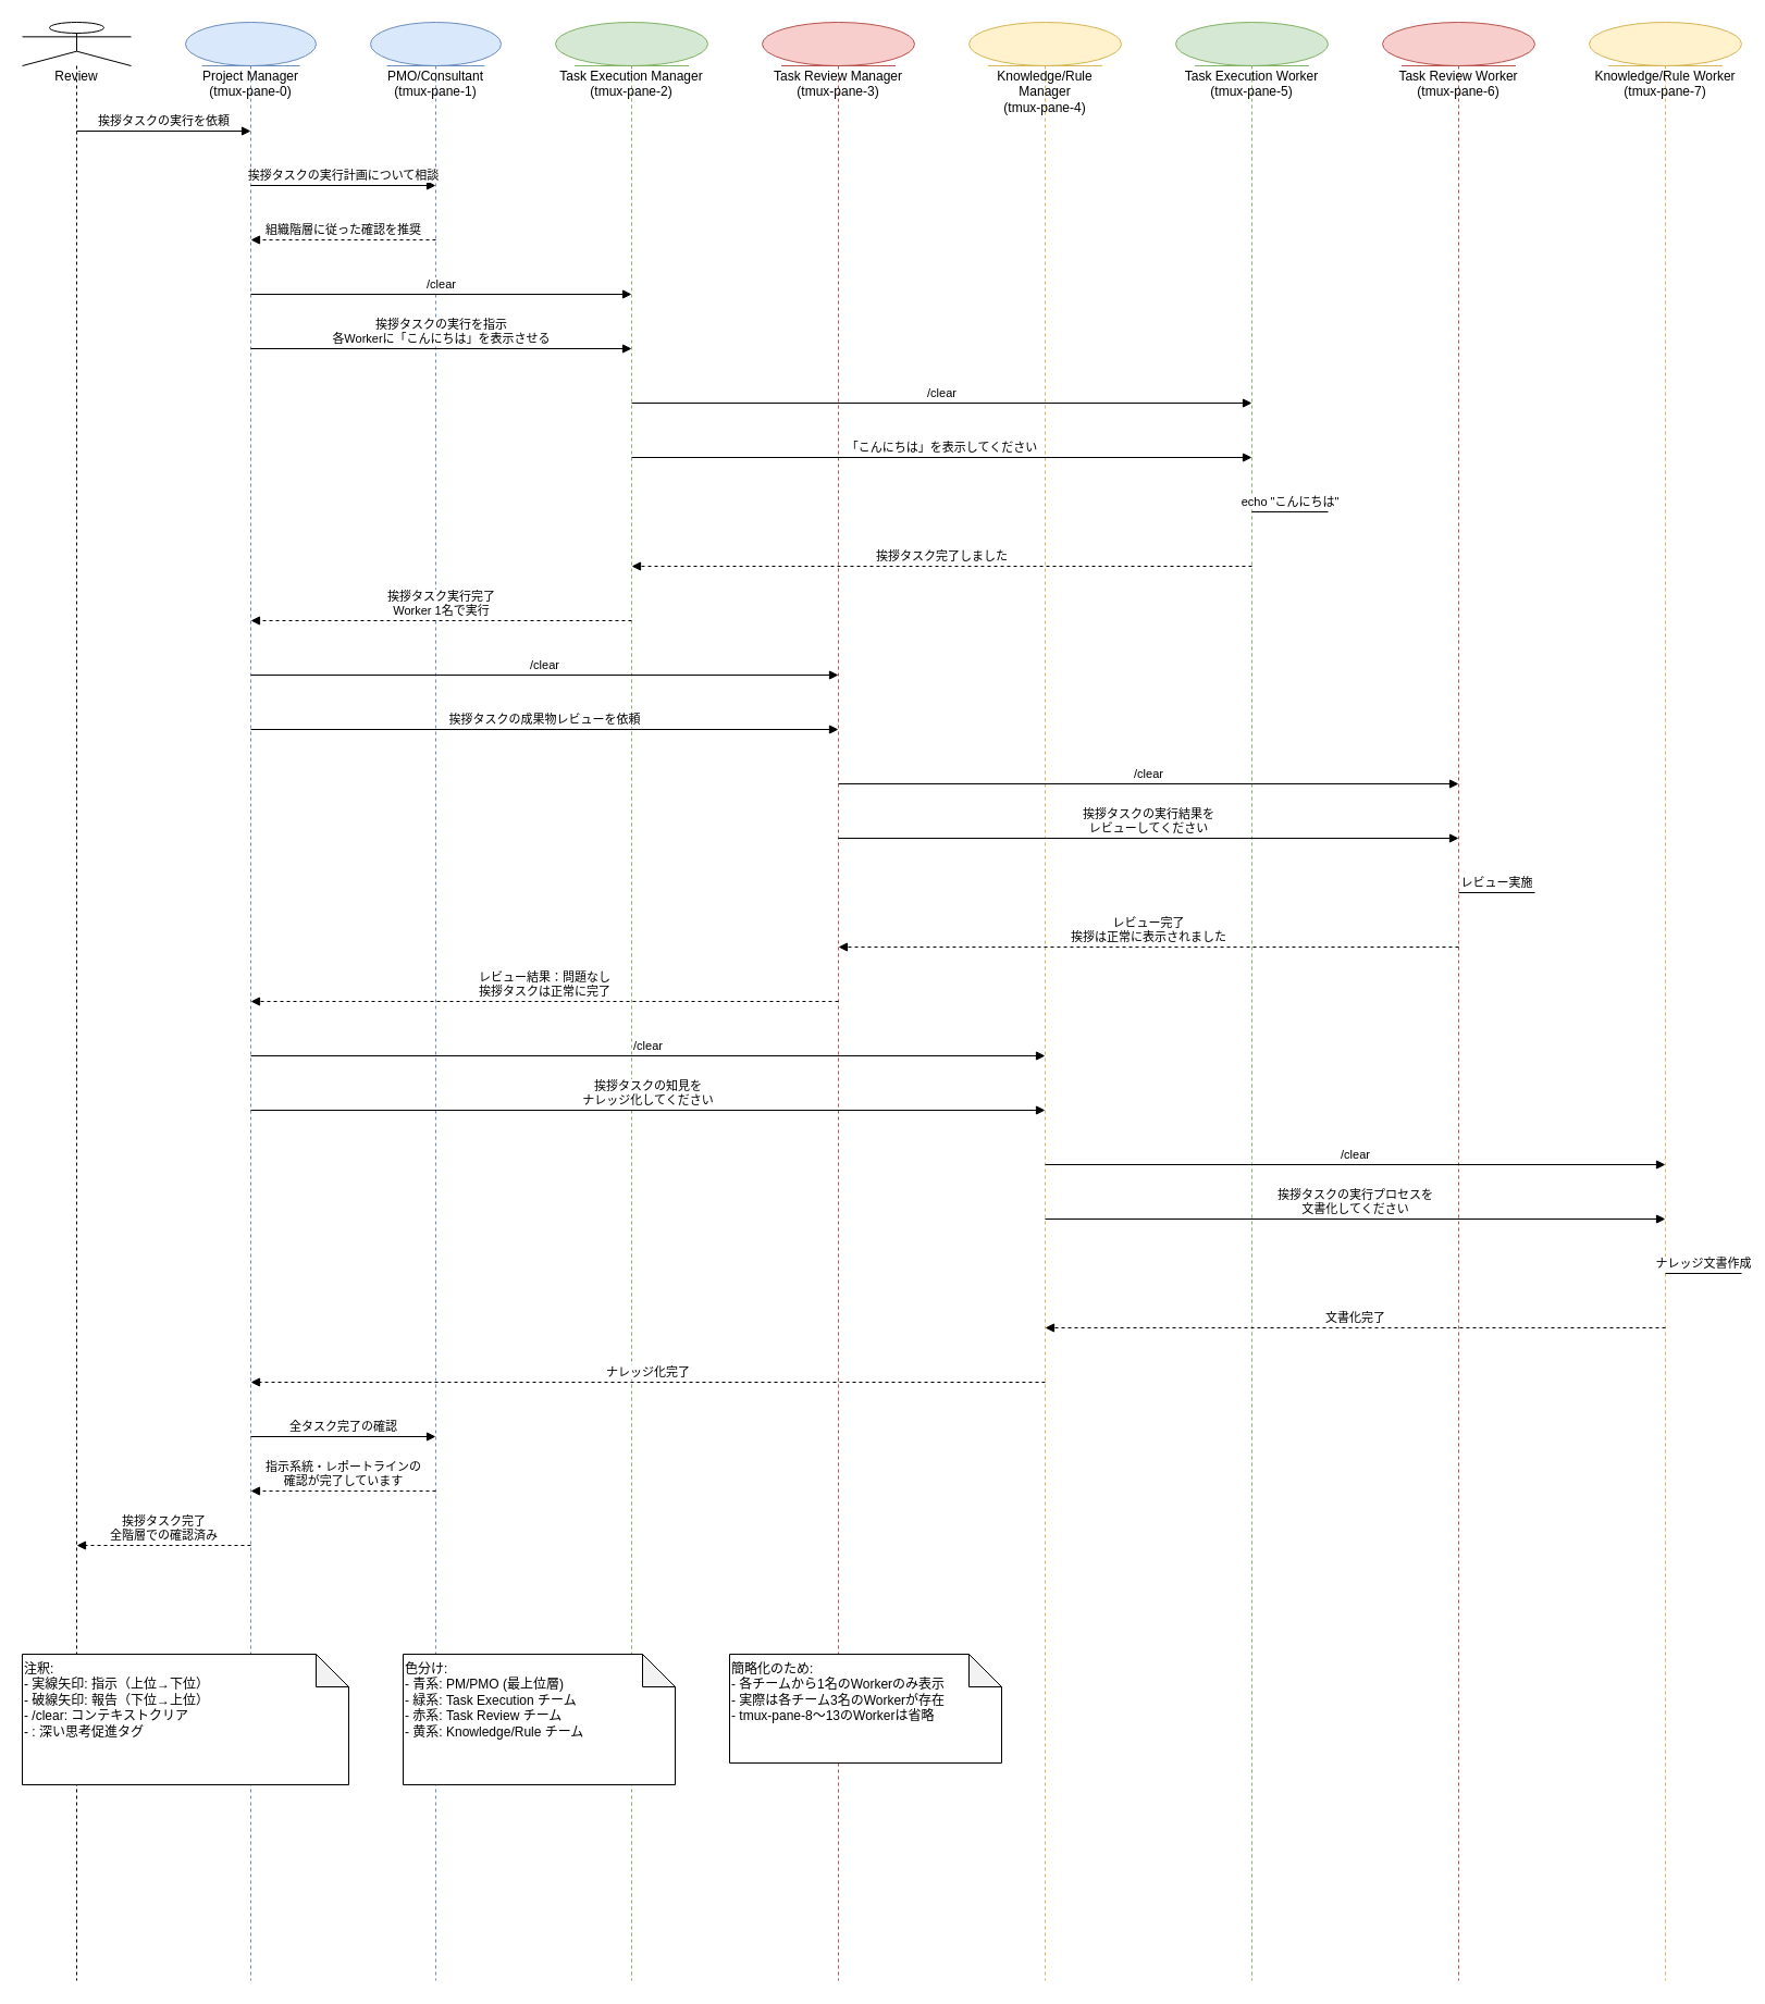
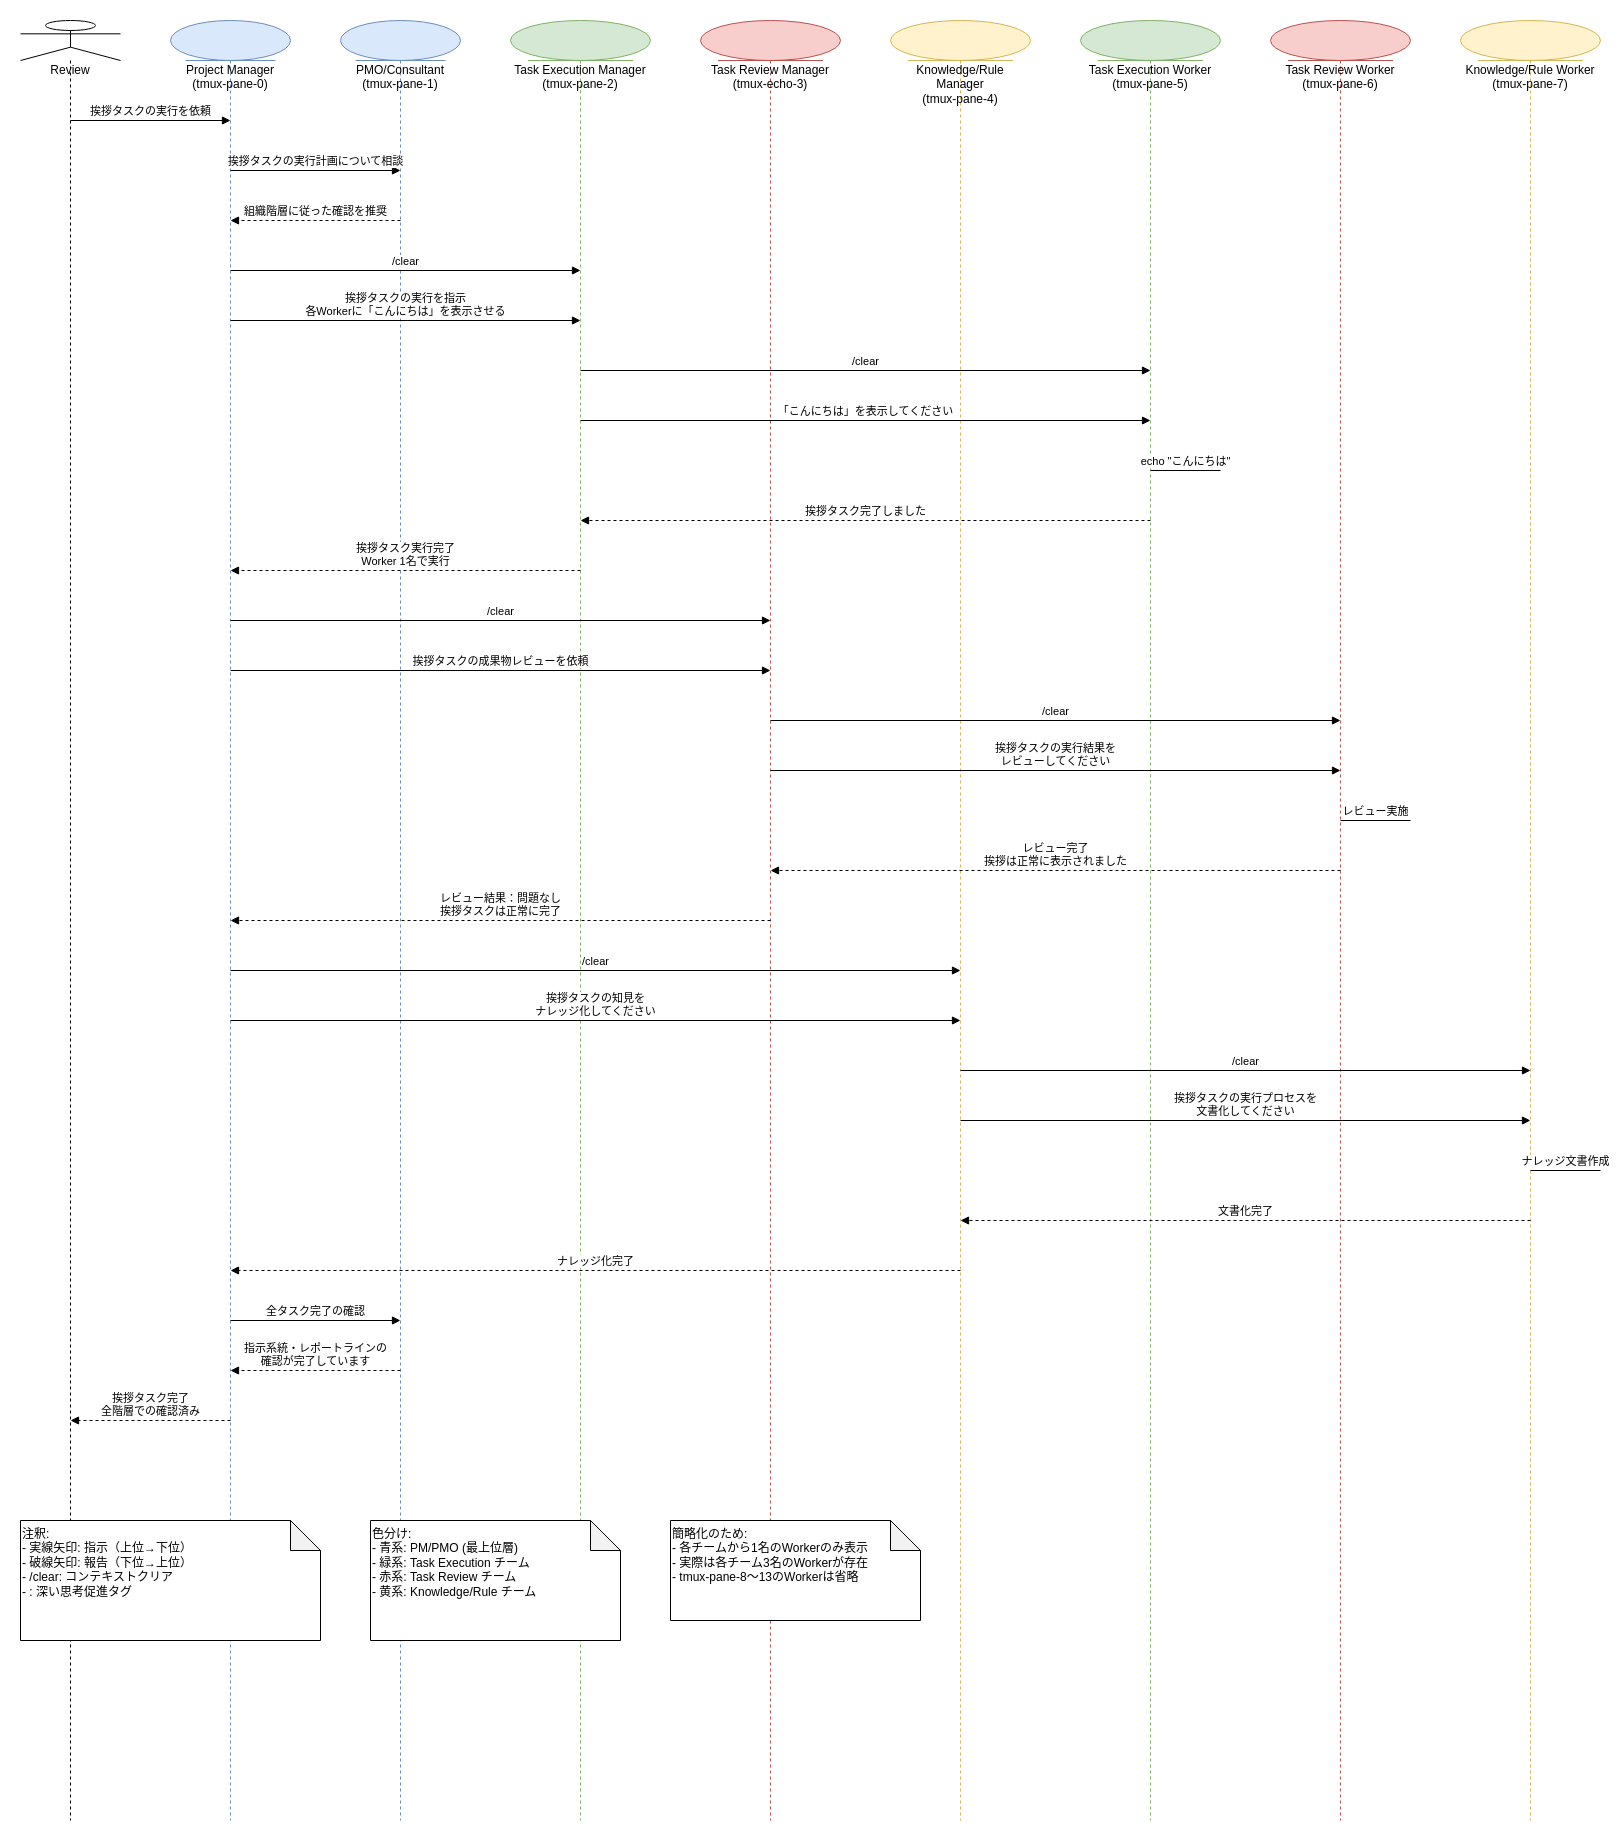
  <mxCell id="0" />
  <mxCell id="1" parent="0" />
  <mxCell id="2" value="Review" style="shape=umlLifeline;participant=umlActor;perimeter=lifelinePerimeter;whiteSpace=wrap;html=1;container=1;collapsible=0;recursiveResize=0;verticalAlign=top;spacingTop=36;outlineConnect=0;" vertex="1" parent="1"><mxGeometry x="20" y="20" width="100" height="1800" as="geometry" /></mxCell>
  <mxCell id="3" value="Project Manager&#10;(tmux-pane-0)" style="shape=umlLifeline;participant=umlEntity;perimeter=lifelinePerimeter;whiteSpace=wrap;html=1;container=1;collapsible=0;recursiveResize=0;verticalAlign=top;spacingTop=36;outlineConnect=0;fillColor=#dae8fc;strokeColor=#6c8ebf;" vertex="1" parent="1"><mxGeometry x="170" y="20" width="120" height="1800" as="geometry" /></mxCell>
  <mxCell id="4" value="PMO/Consultant&#10;(tmux-pane-1)" style="shape=umlLifeline;participant=umlEntity;perimeter=lifelinePerimeter;whiteSpace=wrap;html=1;container=1;collapsible=0;recursiveResize=0;verticalAlign=top;spacingTop=36;outlineConnect=0;fillColor=#dae8fc;strokeColor=#6c8ebf;" vertex="1" parent="1"><mxGeometry x="340" y="20" width="120" height="1800" as="geometry" /></mxCell>
  <mxCell id="5" value="Task Execution Manager&#10;(tmux-pane-2)" style="shape=umlLifeline;participant=umlEntity;perimeter=lifelinePerimeter;whiteSpace=wrap;html=1;container=1;collapsible=0;recursiveResize=0;verticalAlign=top;spacingTop=36;outlineConnect=0;fillColor=#d5e8d4;strokeColor=#82b366;" vertex="1" parent="1"><mxGeometry x="510" y="20" width="140" height="1800" as="geometry" /></mxCell>
- <mxCell id="6" value="Task Review Manager&#10;(tmux-pane-3)" style="shape=umlLifeline;participant=umlEntity;perimeter=lifelinePerimeter;whiteSpace=wrap;html=1;container=1;collapsible=0;recursiveResize=0;verticalAlign=top;spacingTop=36;outlineConnect=0;fillColor=#f8cecc;strokeColor=#b85450;" vertex="1" parent="1"><mxGeometry x="700" y="20" width="140" height="1800" as="geometry" /></mxCell>
+ <mxCell id="6" value="Task Review Manager&#10;(tmux-echo-3)" style="shape=umlLifeline;participant=umlEntity;perimeter=lifelinePerimeter;whiteSpace=wrap;html=1;container=1;collapsible=0;recursiveResize=0;verticalAlign=top;spacingTop=36;outlineConnect=0;fillColor=#f8cecc;strokeColor=#b85450;" vertex="1" parent="1"><mxGeometry x="700" y="20" width="140" height="1800" as="geometry" /></mxCell>
  <mxCell id="7" value="Knowledge/Rule Manager&#10;(tmux-pane-4)" style="shape=umlLifeline;participant=umlEntity;perimeter=lifelinePerimeter;whiteSpace=wrap;html=1;container=1;collapsible=0;recursiveResize=0;verticalAlign=top;spacingTop=36;outlineConnect=0;fillColor=#fff2cc;strokeColor=#d6b656;" vertex="1" parent="1"><mxGeometry x="890" y="20" width="140" height="1800" as="geometry" /></mxCell>
  <mxCell id="8" value="Task Execution Worker&#10;(tmux-pane-5)" style="shape=umlLifeline;participant=umlEntity;perimeter=lifelinePerimeter;whiteSpace=wrap;html=1;container=1;collapsible=0;recursiveResize=0;verticalAlign=top;spacingTop=36;outlineConnect=0;fillColor=#d5e8d4;strokeColor=#82b366;" vertex="1" parent="1"><mxGeometry x="1080" y="20" width="140" height="1800" as="geometry" /></mxCell>
  <mxCell id="9" value="Task Review Worker&#10;(tmux-pane-6)" style="shape=umlLifeline;participant=umlEntity;perimeter=lifelinePerimeter;whiteSpace=wrap;html=1;container=1;collapsible=0;recursiveResize=0;verticalAlign=top;spacingTop=36;outlineConnect=0;fillColor=#f8cecc;strokeColor=#b85450;" vertex="1" parent="1"><mxGeometry x="1270" y="20" width="140" height="1800" as="geometry" /></mxCell>
  <mxCell id="10" value="Knowledge/Rule Worker&#10;(tmux-pane-7)" style="shape=umlLifeline;participant=umlEntity;perimeter=lifelinePerimeter;whiteSpace=wrap;html=1;container=1;collapsible=0;recursiveResize=0;verticalAlign=top;spacingTop=36;outlineConnect=0;fillColor=#fff2cc;strokeColor=#d6b656;" vertex="1" parent="1"><mxGeometry x="1460" y="20" width="140" height="1800" as="geometry" /></mxCell>
  <mxCell id="11" value="挨拶タスクの実行を依頼" style="html=1;verticalAlign=bottom;endArrow=block;curved=0;rounded=0;" edge="1" parent="1"><mxGeometry relative="1" as="geometry"><mxPoint x="70" y="120" as="sourcePoint" /><mxPoint x="230" y="120" as="targetPoint" /></mxGeometry></mxCell>
  <mxCell id="12" value="挨拶タスクの実行計画について相談&lt;br&gt;&lt;super-ultrathink/&gt;" style="html=1;verticalAlign=bottom;endArrow=block;curved=0;rounded=0;" edge="1" parent="1"><mxGeometry relative="1" as="geometry"><mxPoint x="230" y="170" as="sourcePoint" /><mxPoint x="400" y="170" as="targetPoint" /></mxGeometry></mxCell>
  <mxCell id="13" value="組織階層に従った確認を推奨&lt;br&gt;&lt;super-ultrathink/&gt;" style="html=1;verticalAlign=bottom;endArrow=block;curved=0;rounded=0;dashed=1;" edge="1" parent="1"><mxGeometry relative="1" as="geometry"><mxPoint x="400" y="220" as="sourcePoint" /><mxPoint x="230" y="220" as="targetPoint" /></mxGeometry></mxCell>
  <mxCell id="14" value="/clear" style="html=1;verticalAlign=bottom;endArrow=block;curved=0;rounded=0;" edge="1" parent="1"><mxGeometry relative="1" as="geometry"><mxPoint x="230" y="270" as="sourcePoint" /><mxPoint x="580" y="270" as="targetPoint" /></mxGeometry></mxCell>
  <mxCell id="15" value="挨拶タスクの実行を指示&lt;br&gt;各Workerに「こんにちは」を表示させる&lt;br&gt;&lt;super-ultrathink/&gt;" style="html=1;verticalAlign=bottom;endArrow=block;curved=0;rounded=0;" edge="1" parent="1"><mxGeometry relative="1" as="geometry"><mxPoint x="230" y="320" as="sourcePoint" /><mxPoint x="580" y="320" as="targetPoint" /></mxGeometry></mxCell>
  <mxCell id="16" value="/clear" style="html=1;verticalAlign=bottom;endArrow=block;curved=0;rounded=0;" edge="1" parent="1"><mxGeometry relative="1" as="geometry"><mxPoint x="580" y="370" as="sourcePoint" /><mxPoint x="1150" y="370" as="targetPoint" /></mxGeometry></mxCell>
  <mxCell id="17" value="「こんにちは」を表示してください&lt;br&gt;&lt;super-ultrathink/&gt;" style="html=1;verticalAlign=bottom;endArrow=block;curved=0;rounded=0;" edge="1" parent="1"><mxGeometry relative="1" as="geometry"><mxPoint x="580" y="420" as="sourcePoint" /><mxPoint x="1150" y="420" as="targetPoint" /></mxGeometry></mxCell>
  <mxCell id="18" value="echo &quot;こんにちは&quot;" style="html=1;verticalAlign=bottom;endArrow=none;curved=0;rounded=0;fillColor=#d5e8d4;" edge="1" parent="1"><mxGeometry relative="1" as="geometry"><mxPoint x="1150" y="470" as="sourcePoint" /><mxPoint x="1220" y="470" as="targetPoint" /></mxGeometry></mxCell>
  <mxCell id="19" value="挨拶タスク完了しました&lt;br&gt;&lt;super-ultrathink/&gt;" style="html=1;verticalAlign=bottom;endArrow=block;curved=0;rounded=0;dashed=1;" edge="1" parent="1"><mxGeometry relative="1" as="geometry"><mxPoint x="1150" y="520" as="sourcePoint" /><mxPoint x="580" y="520" as="targetPoint" /></mxGeometry></mxCell>
  <mxCell id="20" value="挨拶タスク実行完了&lt;br&gt;Worker 1名で実行&lt;br&gt;&lt;super-ultrathink/&gt;" style="html=1;verticalAlign=bottom;endArrow=block;curved=0;rounded=0;dashed=1;" edge="1" parent="1"><mxGeometry relative="1" as="geometry"><mxPoint x="580" y="570" as="sourcePoint" /><mxPoint x="230" y="570" as="targetPoint" /></mxGeometry></mxCell>
  <mxCell id="21" value="/clear" style="html=1;verticalAlign=bottom;endArrow=block;curved=0;rounded=0;" edge="1" parent="1"><mxGeometry relative="1" as="geometry"><mxPoint x="230" y="620" as="sourcePoint" /><mxPoint x="770" y="620" as="targetPoint" /></mxGeometry></mxCell>
  <mxCell id="22" value="挨拶タスクの成果物レビューを依頼&lt;br&gt;&lt;super-ultrathink/&gt;" style="html=1;verticalAlign=bottom;endArrow=block;curved=0;rounded=0;" edge="1" parent="1"><mxGeometry relative="1" as="geometry"><mxPoint x="230" y="670" as="sourcePoint" /><mxPoint x="770" y="670" as="targetPoint" /></mxGeometry></mxCell>
  <mxCell id="23" value="/clear" style="html=1;verticalAlign=bottom;endArrow=block;curved=0;rounded=0;" edge="1" parent="1"><mxGeometry relative="1" as="geometry"><mxPoint x="770" y="720" as="sourcePoint" /><mxPoint x="1340" y="720" as="targetPoint" /></mxGeometry></mxCell>
  <mxCell id="24" value="挨拶タスクの実行結果を&lt;br&gt;レビューしてください&lt;br&gt;&lt;super-ultrathink/&gt;" style="html=1;verticalAlign=bottom;endArrow=block;curved=0;rounded=0;" edge="1" parent="1"><mxGeometry relative="1" as="geometry"><mxPoint x="770" y="770" as="sourcePoint" /><mxPoint x="1340" y="770" as="targetPoint" /></mxGeometry></mxCell>
  <mxCell id="25" value="レビュー実施" style="html=1;verticalAlign=bottom;endArrow=none;curved=0;rounded=0;fillColor=#f8cecc;" edge="1" parent="1"><mxGeometry relative="1" as="geometry"><mxPoint x="1340" y="820" as="sourcePoint" /><mxPoint x="1410" y="820" as="targetPoint" /></mxGeometry></mxCell>
  <mxCell id="26" value="レビュー完了&lt;br&gt;挨拶は正常に表示されました&lt;br&gt;&lt;super-ultrathink/&gt;" style="html=1;verticalAlign=bottom;endArrow=block;curved=0;rounded=0;dashed=1;" edge="1" parent="1"><mxGeometry relative="1" as="geometry"><mxPoint x="1340" y="870" as="sourcePoint" /><mxPoint x="770" y="870" as="targetPoint" /></mxGeometry></mxCell>
  <mxCell id="27" value="レビュー結果：問題なし&lt;br&gt;挨拶タスクは正常に完了&lt;br&gt;&lt;super-ultrathink/&gt;" style="html=1;verticalAlign=bottom;endArrow=block;curved=0;rounded=0;dashed=1;" edge="1" parent="1"><mxGeometry relative="1" as="geometry"><mxPoint x="770" y="920" as="sourcePoint" /><mxPoint x="230" y="920" as="targetPoint" /></mxGeometry></mxCell>
  <mxCell id="28" value="/clear" style="html=1;verticalAlign=bottom;endArrow=block;curved=0;rounded=0;" edge="1" parent="1"><mxGeometry relative="1" as="geometry"><mxPoint x="230" y="970" as="sourcePoint" /><mxPoint x="960" y="970" as="targetPoint" /></mxGeometry></mxCell>
  <mxCell id="29" value="挨拶タスクの知見を&lt;br&gt;ナレッジ化してください&lt;br&gt;&lt;super-ultrathink/&gt;" style="html=1;verticalAlign=bottom;endArrow=block;curved=0;rounded=0;" edge="1" parent="1"><mxGeometry relative="1" as="geometry"><mxPoint x="230" y="1020" as="sourcePoint" /><mxPoint x="960" y="1020" as="targetPoint" /></mxGeometry></mxCell>
  <mxCell id="30" value="/clear" style="html=1;verticalAlign=bottom;endArrow=block;curved=0;rounded=0;" edge="1" parent="1"><mxGeometry relative="1" as="geometry"><mxPoint x="960" y="1070" as="sourcePoint" /><mxPoint x="1530" y="1070" as="targetPoint" /></mxGeometry></mxCell>
  <mxCell id="31" value="挨拶タスクの実行プロセスを&lt;br&gt;文書化してください&lt;br&gt;&lt;super-ultrathink/&gt;" style="html=1;verticalAlign=bottom;endArrow=block;curved=0;rounded=0;" edge="1" parent="1"><mxGeometry relative="1" as="geometry"><mxPoint x="960" y="1120" as="sourcePoint" /><mxPoint x="1530" y="1120" as="targetPoint" /></mxGeometry></mxCell>
  <mxCell id="32" value="ナレッジ文書作成" style="html=1;verticalAlign=bottom;endArrow=none;curved=0;rounded=0;fillColor=#fff2cc;" edge="1" parent="1"><mxGeometry relative="1" as="geometry"><mxPoint x="1530" y="1170" as="sourcePoint" /><mxPoint x="1600" y="1170" as="targetPoint" /></mxGeometry></mxCell>
  <mxCell id="33" value="文書化完了&lt;br&gt;&lt;super-ultrathink/&gt;" style="html=1;verticalAlign=bottom;endArrow=block;curved=0;rounded=0;dashed=1;" edge="1" parent="1"><mxGeometry relative="1" as="geometry"><mxPoint x="1530" y="1220" as="sourcePoint" /><mxPoint x="960" y="1220" as="targetPoint" /></mxGeometry></mxCell>
  <mxCell id="34" value="ナレッジ化完了&lt;br&gt;&lt;super-ultrathink/&gt;" style="html=1;verticalAlign=bottom;endArrow=block;curved=0;rounded=0;dashed=1;" edge="1" parent="1"><mxGeometry relative="1" as="geometry"><mxPoint x="960" y="1270" as="sourcePoint" /><mxPoint x="230" y="1270" as="targetPoint" /></mxGeometry></mxCell>
  <mxCell id="35" value="全タスク完了の確認&lt;br&gt;&lt;super-ultrathink/&gt;" style="html=1;verticalAlign=bottom;endArrow=block;curved=0;rounded=0;" edge="1" parent="1"><mxGeometry relative="1" as="geometry"><mxPoint x="230" y="1320" as="sourcePoint" /><mxPoint x="400" y="1320" as="targetPoint" /></mxGeometry></mxCell>
  <mxCell id="36" value="指示系統・レポートラインの&lt;br&gt;確認が完了しています&lt;br&gt;&lt;super-ultrathink/&gt;" style="html=1;verticalAlign=bottom;endArrow=block;curved=0;rounded=0;dashed=1;" edge="1" parent="1"><mxGeometry relative="1" as="geometry"><mxPoint x="400" y="1370" as="sourcePoint" /><mxPoint x="230" y="1370" as="targetPoint" /></mxGeometry></mxCell>
  <mxCell id="37" value="挨拶タスク完了&lt;br&gt;全階層での確認済み" style="html=1;verticalAlign=bottom;endArrow=block;curved=0;rounded=0;dashed=1;" edge="1" parent="1"><mxGeometry relative="1" as="geometry"><mxPoint x="230" y="1420" as="sourcePoint" /><mxPoint x="70" y="1420" as="targetPoint" /></mxGeometry></mxCell>
  <mxCell id="38" value="注釈:&#10;- 実線矢印: 指示（上位→下位）&#10;- 破線矢印: 報告（下位→上位）&#10;- /clear: コンテキストクリア&#10;- &lt;super-ultrathink/&gt;: 深い思考促進タグ" style="shape=note;whiteSpace=wrap;html=1;backgroundOutline=1;darkOpacity=0.05;align=left;verticalAlign=top;" vertex="1" parent="1"><mxGeometry x="20" y="1520" width="300" height="120" as="geometry" /></mxCell>
  <mxCell id="39" value="色分け:&#10;- 青系: PM/PMO (最上位層)&#10;- 緑系: Task Execution チーム&#10;- 赤系: Task Review チーム&#10;- 黄系: Knowledge/Rule チーム" style="shape=note;whiteSpace=wrap;html=1;backgroundOutline=1;darkOpacity=0.05;align=left;verticalAlign=top;" vertex="1" parent="1"><mxGeometry x="370" y="1520" width="250" height="120" as="geometry" /></mxCell>
  <mxCell id="40" value="簡略化のため:&#10;- 各チームから1名のWorkerのみ表示&#10;- 実際は各チーム3名のWorkerが存在&#10;- tmux-pane-8〜13のWorkerは省略" style="shape=note;whiteSpace=wrap;html=1;backgroundOutline=1;darkOpacity=0.05;align=left;verticalAlign=top;" vertex="1" parent="1"><mxGeometry x="670" y="1520" width="250" height="100" as="geometry" /></mxCell>
